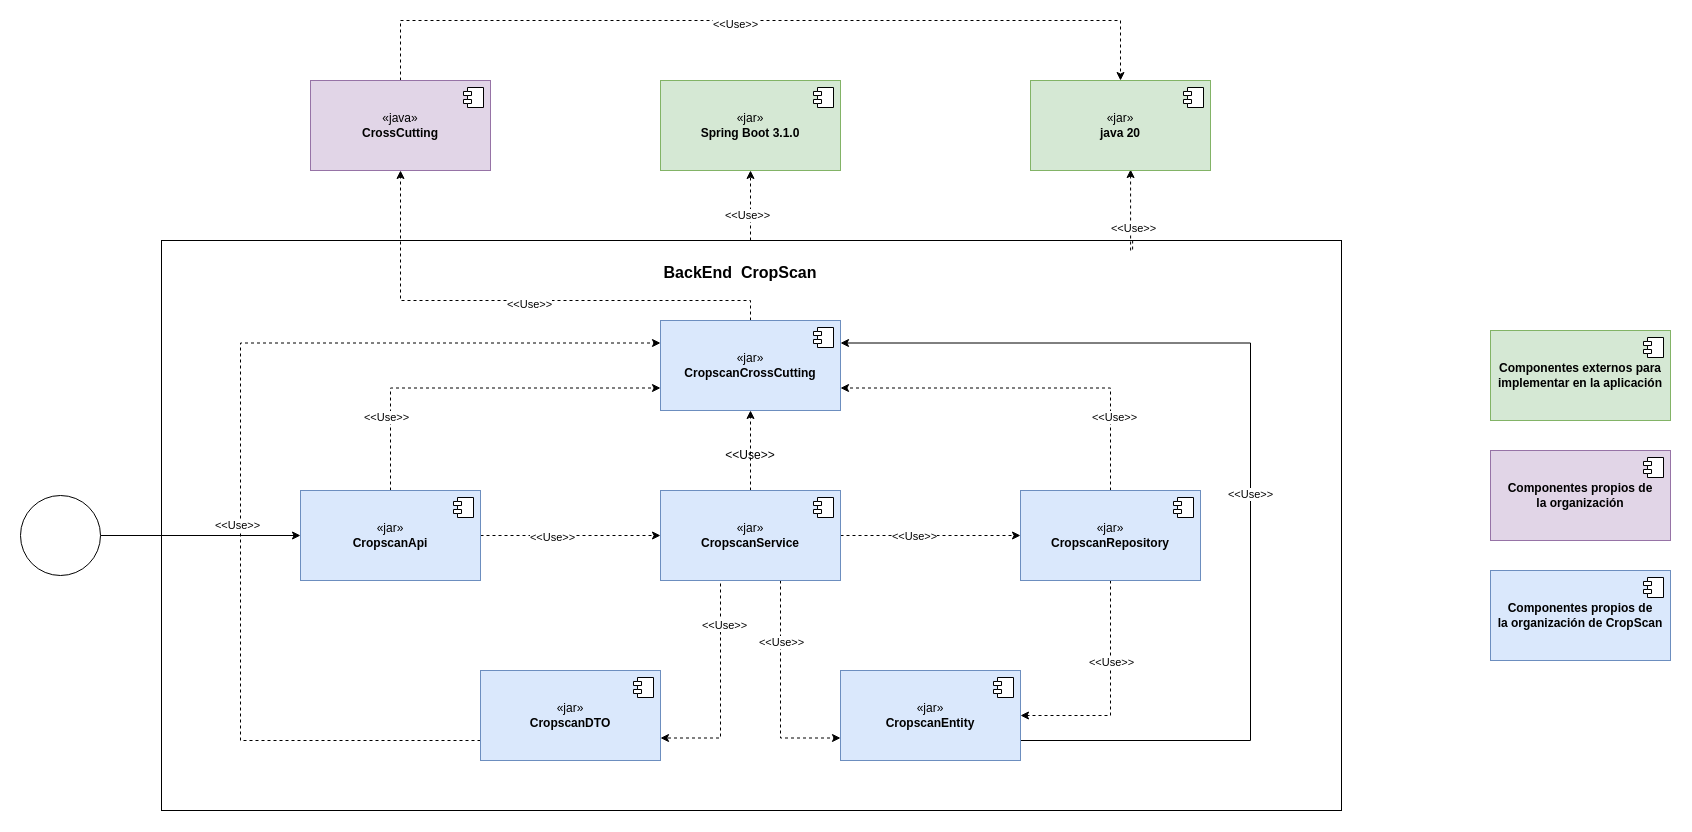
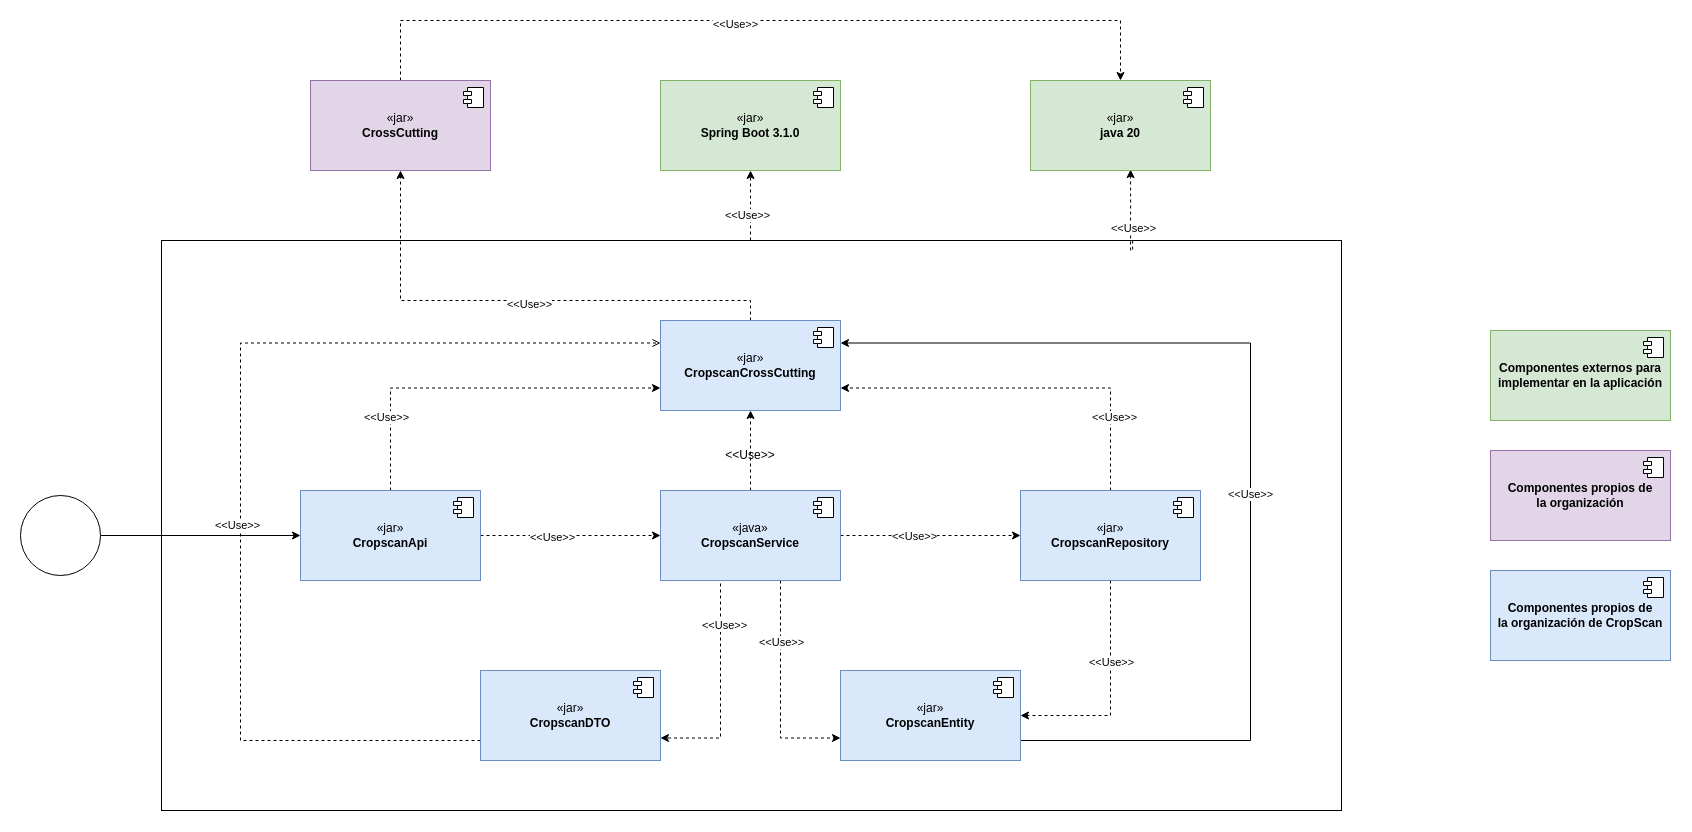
  <mxCell id="0" />
  <mxCell id="1" parent="0" />
  <mxCell id="2" style="edgeStyle=orthogonalEdgeStyle;rounded=0;orthogonalLoop=1;jettySize=auto;html=1;entryX=0;entryY=0.5;entryDx=0;entryDy=0;dashed=1;" parent="1" source="6" target="15" edge="1"><mxGeometry relative="1" as="geometry"><Array as="points"><mxPoint x="560" y="535" /><mxPoint x="560" y="535" /></Array></mxGeometry></mxCell>
  <mxCell id="3" value="&amp;lt;&amp;lt;Use&amp;gt;&amp;gt;" style="edgeLabel;html=1;align=center;verticalAlign=middle;resizable=0;points=[];" parent="2" vertex="1" connectable="0"><mxGeometry x="-0.209" y="-1" relative="1" as="geometry"><mxPoint as="offset" /></mxGeometry></mxCell>
  <mxCell id="4" style="edgeStyle=orthogonalEdgeStyle;rounded=0;orthogonalLoop=1;jettySize=auto;html=1;entryX=0;entryY=0.75;entryDx=0;entryDy=0;dashed=1;" parent="1" source="6" target="19" edge="1"><mxGeometry relative="1" as="geometry"><Array as="points"><mxPoint x="390" y="387" /></Array></mxGeometry></mxCell>
  <mxCell id="5" value="&amp;lt;&amp;lt;Use&amp;gt;&amp;gt;" style="edgeLabel;html=1;align=center;verticalAlign=middle;resizable=0;points=[];" parent="4" vertex="1" connectable="0"><mxGeometry x="-0.604" y="5" relative="1" as="geometry"><mxPoint as="offset" /></mxGeometry></mxCell>
  <mxCell id="6" value="«jar»&lt;br&gt;&lt;b&gt;CropscanApi&lt;/b&gt;" style="html=1;dropTarget=0;whiteSpace=wrap;fillColor=#dae8fc;strokeColor=#6c8ebf;" parent="1" vertex="1"><mxGeometry x="300" y="490" width="180" height="90" as="geometry" /></mxCell>
  <mxCell id="7" value="" style="shape=module;jettyWidth=8;jettyHeight=4;" parent="6" vertex="1"><mxGeometry x="1" width="20" height="20" relative="1" as="geometry"><mxPoint x="-27" y="7" as="offset" /></mxGeometry></mxCell>
  <mxCell id="8" style="edgeStyle=orthogonalEdgeStyle;rounded=0;orthogonalLoop=1;jettySize=auto;html=1;exitX=0.25;exitY=1;exitDx=0;exitDy=0;entryX=1;entryY=0.75;entryDx=0;entryDy=0;dashed=1;" parent="1" source="15" target="27" edge="1"><mxGeometry relative="1" as="geometry"><Array as="points"><mxPoint x="720" y="580" /><mxPoint x="720" y="737" /></Array></mxGeometry></mxCell>
  <mxCell id="9" value="&amp;lt;&amp;lt;Use&amp;gt;&amp;gt;" style="edgeLabel;html=1;align=center;verticalAlign=middle;resizable=0;points=[];" parent="8" vertex="1" connectable="0"><mxGeometry x="-0.493" y="3" relative="1" as="geometry"><mxPoint as="offset" /></mxGeometry></mxCell>
  <mxCell id="10" style="edgeStyle=orthogonalEdgeStyle;rounded=0;orthogonalLoop=1;jettySize=auto;html=1;entryX=0;entryY=0.75;entryDx=0;entryDy=0;dashed=1;" parent="1" source="15" target="23" edge="1"><mxGeometry relative="1" as="geometry"><Array as="points"><mxPoint x="780" y="737" /></Array></mxGeometry></mxCell>
  <mxCell id="11" value="&amp;lt;&amp;lt;Use&amp;gt;&amp;gt;" style="edgeLabel;html=1;align=center;verticalAlign=middle;resizable=0;points=[];" parent="10" vertex="1" connectable="0"><mxGeometry x="-0.426" relative="1" as="geometry"><mxPoint y="-1" as="offset" /></mxGeometry></mxCell>
  <mxCell id="12" style="edgeStyle=orthogonalEdgeStyle;rounded=0;orthogonalLoop=1;jettySize=auto;html=1;entryX=0;entryY=0.5;entryDx=0;entryDy=0;dashed=1;" parent="1" source="15" target="33" edge="1"><mxGeometry relative="1" as="geometry" /></mxCell>
  <mxCell id="13" value="&amp;lt;&amp;lt;Use&amp;gt;&amp;gt;" style="edgeLabel;html=1;align=center;verticalAlign=middle;resizable=0;points=[];" parent="12" vertex="1" connectable="0"><mxGeometry x="-0.192" relative="1" as="geometry"><mxPoint as="offset" /></mxGeometry></mxCell>
  <mxCell id="14" style="edgeStyle=orthogonalEdgeStyle;rounded=0;orthogonalLoop=1;jettySize=auto;html=1;entryX=0.5;entryY=1;entryDx=0;entryDy=0;dashed=1;" parent="1" source="15" target="19" edge="1"><mxGeometry relative="1" as="geometry" /></mxCell>
- <mxCell id="15" value="«jar»&lt;br&gt;&lt;b&gt;CropscanService&lt;/b&gt;" style="html=1;dropTarget=0;whiteSpace=wrap;fillColor=#dae8fc;strokeColor=#6c8ebf;" parent="1" vertex="1"><mxGeometry x="660" y="490" width="180" height="90" as="geometry" /></mxCell>
+ <mxCell id="15" value="«java»&lt;br&gt;&lt;b&gt;CropscanService&lt;/b&gt;" style="html=1;dropTarget=0;whiteSpace=wrap;fillColor=#dae8fc;strokeColor=#6c8ebf;" parent="1" vertex="1"><mxGeometry x="660" y="490" width="180" height="90" as="geometry" /></mxCell>
  <mxCell id="16" value="" style="shape=module;jettyWidth=8;jettyHeight=4;" parent="15" vertex="1"><mxGeometry x="1" width="20" height="20" relative="1" as="geometry"><mxPoint x="-27" y="7" as="offset" /></mxGeometry></mxCell>
  <mxCell id="17" style="edgeStyle=orthogonalEdgeStyle;rounded=0;orthogonalLoop=1;jettySize=auto;html=1;entryX=0.5;entryY=1;entryDx=0;entryDy=0;dashed=1;" parent="1" source="19" target="44" edge="1"><mxGeometry relative="1" as="geometry"><Array as="points"><mxPoint x="750" y="300" /><mxPoint x="400" y="300" /></Array></mxGeometry></mxCell>
  <mxCell id="18" value="&amp;lt;&amp;lt;Use&amp;gt;&amp;gt;" style="edgeLabel;html=1;align=center;verticalAlign=middle;resizable=0;points=[];" parent="17" vertex="1" connectable="0"><mxGeometry x="-0.032" y="3" relative="1" as="geometry"><mxPoint as="offset" /></mxGeometry></mxCell>
  <mxCell id="19" value="«jar»&lt;br&gt;&lt;b&gt;CropscanCrossCutting&lt;/b&gt;" style="html=1;dropTarget=0;whiteSpace=wrap;fillColor=#dae8fc;strokeColor=#6c8ebf;" parent="1" vertex="1"><mxGeometry x="660" y="320" width="180" height="90" as="geometry" /></mxCell>
  <mxCell id="20" value="" style="shape=module;jettyWidth=8;jettyHeight=4;" parent="19" vertex="1"><mxGeometry x="1" width="20" height="20" relative="1" as="geometry"><mxPoint x="-27" y="7" as="offset" /></mxGeometry></mxCell>
  <mxCell id="21" style="edgeStyle=orthogonalEdgeStyle;rounded=0;orthogonalLoop=1;jettySize=auto;html=1;entryX=1;entryY=0.25;entryDx=0;entryDy=0;dashed=0;" parent="1" source="23" target="19" edge="1"><mxGeometry relative="1" as="geometry"><mxPoint x="1250" y="300" as="targetPoint" /><Array as="points"><mxPoint x="1250" y="740" /><mxPoint x="1250" y="343" /></Array></mxGeometry></mxCell>
  <mxCell id="22" value="&amp;lt;&amp;lt;Use&amp;gt;&amp;gt;" style="edgeLabel;html=1;align=center;verticalAlign=middle;resizable=0;points=[];" parent="21" vertex="1" connectable="0"><mxGeometry x="-0.081" y="1" relative="1" as="geometry"><mxPoint as="offset" /></mxGeometry></mxCell>
  <mxCell id="23" value="«jar»&lt;br&gt;&lt;b&gt;CropscanEntity&lt;/b&gt;" style="html=1;dropTarget=0;whiteSpace=wrap;fillColor=#dae8fc;strokeColor=#6c8ebf;" parent="1" vertex="1"><mxGeometry x="840" y="670" width="180" height="90" as="geometry" /></mxCell>
  <mxCell id="24" value="" style="shape=module;jettyWidth=8;jettyHeight=4;" parent="23" vertex="1"><mxGeometry x="1" width="20" height="20" relative="1" as="geometry"><mxPoint x="-27" y="7" as="offset" /></mxGeometry></mxCell>
- <mxCell id="25" style="edgeStyle=orthogonalEdgeStyle;rounded=0;orthogonalLoop=1;jettySize=auto;html=1;entryX=0;entryY=0.25;entryDx=0;entryDy=0;dashed=1;" parent="1" source="27" target="19" edge="1"><mxGeometry relative="1" as="geometry"><mxPoint x="190" y="310" as="targetPoint" /><Array as="points"><mxPoint x="240" y="740" /><mxPoint x="240" y="343" /></Array></mxGeometry></mxCell>
+ <mxCell id="25" style="edgeStyle=orthogonalEdgeStyle;rounded=0;orthogonalLoop=1;jettySize=auto;html=1;entryX=0;entryY=0.25;entryDx=0;entryDy=0;dashed=1;endArrow=open;" parent="1" source="27" target="19" edge="1"><mxGeometry relative="1" as="geometry"><mxPoint x="190" y="310" as="targetPoint" /><Array as="points"><mxPoint x="240" y="740" /><mxPoint x="240" y="343" /></Array></mxGeometry></mxCell>
  <mxCell id="26" value="&amp;lt;&amp;lt;Use&amp;gt;&amp;gt;" style="edgeLabel;html=1;align=center;verticalAlign=middle;resizable=0;points=[];" parent="25" vertex="1" connectable="0"><mxGeometry x="-0.14" y="4" relative="1" as="geometry"><mxPoint y="-1" as="offset" /></mxGeometry></mxCell>
  <mxCell id="27" value="«jar»&lt;br&gt;&lt;b&gt;CropscanDTO&lt;/b&gt;" style="html=1;dropTarget=0;whiteSpace=wrap;fillColor=#dae8fc;strokeColor=#6c8ebf;" parent="1" vertex="1"><mxGeometry x="480" y="670" width="180" height="90" as="geometry" /></mxCell>
  <mxCell id="28" value="" style="shape=module;jettyWidth=8;jettyHeight=4;" parent="27" vertex="1"><mxGeometry x="1" width="20" height="20" relative="1" as="geometry"><mxPoint x="-27" y="7" as="offset" /></mxGeometry></mxCell>
  <mxCell id="29" style="edgeStyle=orthogonalEdgeStyle;rounded=0;orthogonalLoop=1;jettySize=auto;html=1;entryX=1;entryY=0.5;entryDx=0;entryDy=0;dashed=1;" parent="1" source="33" target="23" edge="1"><mxGeometry relative="1" as="geometry"><Array as="points"><mxPoint x="1110" y="715" /></Array></mxGeometry></mxCell>
  <mxCell id="30" value="&amp;lt;&amp;lt;Use&amp;gt;&amp;gt;" style="edgeLabel;html=1;align=center;verticalAlign=middle;resizable=0;points=[];" parent="29" vertex="1" connectable="0"><mxGeometry x="-0.268" relative="1" as="geometry"><mxPoint y="-1" as="offset" /></mxGeometry></mxCell>
  <mxCell id="31" style="edgeStyle=orthogonalEdgeStyle;rounded=0;orthogonalLoop=1;jettySize=auto;html=1;entryX=1;entryY=0.75;entryDx=0;entryDy=0;dashed=1;" parent="1" source="33" target="19" edge="1"><mxGeometry relative="1" as="geometry"><Array as="points"><mxPoint x="1110" y="387" /></Array></mxGeometry></mxCell>
  <mxCell id="32" value="&amp;lt;&amp;lt;Use&amp;gt;&amp;gt;" style="edgeLabel;html=1;align=center;verticalAlign=middle;resizable=0;points=[];" parent="31" vertex="1" connectable="0"><mxGeometry x="-0.604" y="-3" relative="1" as="geometry"><mxPoint as="offset" /></mxGeometry></mxCell>
  <mxCell id="33" value="«jar»&lt;br&gt;&lt;b&gt;CropscanRepository&lt;/b&gt;" style="html=1;dropTarget=0;whiteSpace=wrap;fillColor=#dae8fc;strokeColor=#6c8ebf;" parent="1" vertex="1"><mxGeometry x="1020" y="490" width="180" height="90" as="geometry" /></mxCell>
  <mxCell id="34" value="" style="shape=module;jettyWidth=8;jettyHeight=4;" parent="33" vertex="1"><mxGeometry x="1" width="20" height="20" relative="1" as="geometry"><mxPoint x="-27" y="7" as="offset" /></mxGeometry></mxCell>
  <mxCell id="35" value="&amp;lt;&amp;lt;Use&amp;gt;&amp;gt;" style="text;html=1;strokeColor=none;fillColor=none;align=center;verticalAlign=middle;whiteSpace=wrap;rounded=0;" parent="1" vertex="1"><mxGeometry x="720" y="440" width="60" height="30" as="geometry" /></mxCell>
  <mxCell id="36" style="edgeStyle=orthogonalEdgeStyle;rounded=0;orthogonalLoop=1;jettySize=auto;html=1;entryX=0.5;entryY=1;entryDx=0;entryDy=0;dashed=1;" parent="1" source="40" target="46" edge="1"><mxGeometry relative="1" as="geometry"><Array as="points"><mxPoint x="750" y="210" /><mxPoint x="750" y="210" /></Array></mxGeometry></mxCell>
  <mxCell id="37" value="&amp;lt;&amp;lt;Use&amp;gt;&amp;gt;" style="edgeLabel;html=1;align=center;verticalAlign=middle;resizable=0;points=[];" parent="36" vertex="1" connectable="0"><mxGeometry x="-0.271" y="4" relative="1" as="geometry"><mxPoint as="offset" /></mxGeometry></mxCell>
  <mxCell id="38" style="edgeStyle=orthogonalEdgeStyle;rounded=0;orthogonalLoop=1;jettySize=auto;html=1;entryX=0.556;entryY=0.989;entryDx=0;entryDy=0;entryPerimeter=0;exitX=0.823;exitY=0;exitDx=0;exitDy=0;exitPerimeter=0;dashed=1;" parent="1" source="40" target="48" edge="1"><mxGeometry relative="1" as="geometry"><mxPoint x="1130" y="240" as="sourcePoint" /><Array as="points"><mxPoint x="1130" y="250" /></Array></mxGeometry></mxCell>
  <mxCell id="39" value="&amp;lt;&amp;lt;Use&amp;gt;&amp;gt;" style="edgeLabel;html=1;align=center;verticalAlign=middle;resizable=0;points=[];" parent="38" vertex="1" connectable="0"><mxGeometry x="-0.259" y="-2" relative="1" as="geometry"><mxPoint as="offset" /></mxGeometry></mxCell>
  <mxCell id="40" value="" style="rounded=0;whiteSpace=wrap;html=1;fillColor=none;" parent="1" vertex="1"><mxGeometry x="161" y="240" width="1180" height="570" as="geometry" /></mxCell>
- <mxCell id="41" value="&lt;font style=&quot;font-size: 16px;&quot;&gt;BackEnd&amp;nbsp; CropScan&lt;/font&gt;" style="text;html=1;strokeColor=none;fillColor=none;align=center;verticalAlign=middle;whiteSpace=wrap;rounded=0;fontStyle=1" parent="1" vertex="1"><mxGeometry x="660" y="257" width="160" height="30" as="geometry" /></mxCell>
  <mxCell id="42" style="edgeStyle=orthogonalEdgeStyle;rounded=0;orthogonalLoop=1;jettySize=auto;html=1;entryX=0.5;entryY=0;entryDx=0;entryDy=0;dashed=1;" parent="1" source="44" target="48" edge="1"><mxGeometry relative="1" as="geometry"><Array as="points"><mxPoint x="400" y="20" /><mxPoint x="1120" y="20" /></Array></mxGeometry></mxCell>
  <mxCell id="43" value="&amp;lt;&amp;lt;Use&amp;gt;&amp;gt;" style="edgeLabel;html=1;align=center;verticalAlign=middle;resizable=0;points=[];" parent="42" vertex="1" connectable="0"><mxGeometry x="-0.062" y="-3" relative="1" as="geometry"><mxPoint as="offset" /></mxGeometry></mxCell>
- <mxCell id="44" value="«java»&lt;br&gt;&lt;b&gt;CrossCutting&lt;/b&gt;" style="html=1;dropTarget=0;whiteSpace=wrap;fillColor=#e1d5e7;strokeColor=#9673a6;" parent="1" vertex="1"><mxGeometry x="310" y="80" width="180" height="90" as="geometry" /></mxCell>
+ <mxCell id="44" value="«jar»&lt;br&gt;&lt;b&gt;CrossCutting&lt;/b&gt;" style="html=1;dropTarget=0;whiteSpace=wrap;fillColor=#e1d5e7;strokeColor=#9673a6;" parent="1" vertex="1"><mxGeometry x="310" y="80" width="180" height="90" as="geometry" /></mxCell>
  <mxCell id="45" value="" style="shape=module;jettyWidth=8;jettyHeight=4;" parent="44" vertex="1"><mxGeometry x="1" width="20" height="20" relative="1" as="geometry"><mxPoint x="-27" y="7" as="offset" /></mxGeometry></mxCell>
  <mxCell id="46" value="«jar»&lt;br&gt;&lt;b&gt;Spring Boot 3.1.0&lt;/b&gt;" style="html=1;dropTarget=0;whiteSpace=wrap;fillColor=#d5e8d4;strokeColor=#82b366;" parent="1" vertex="1"><mxGeometry x="660" y="80" width="180" height="90" as="geometry" /></mxCell>
  <mxCell id="47" value="" style="shape=module;jettyWidth=8;jettyHeight=4;" parent="46" vertex="1"><mxGeometry x="1" width="20" height="20" relative="1" as="geometry"><mxPoint x="-27" y="7" as="offset" /></mxGeometry></mxCell>
  <mxCell id="48" value="«jar»&lt;br&gt;&lt;b&gt;java 20&lt;/b&gt;" style="html=1;dropTarget=0;whiteSpace=wrap;fillColor=#d5e8d4;strokeColor=#82b366;" parent="1" vertex="1"><mxGeometry x="1030" y="80" width="180" height="90" as="geometry" /></mxCell>
  <mxCell id="49" value="" style="shape=module;jettyWidth=8;jettyHeight=4;" parent="48" vertex="1"><mxGeometry x="1" width="20" height="20" relative="1" as="geometry"><mxPoint x="-27" y="7" as="offset" /></mxGeometry></mxCell>
  <mxCell id="50" style="edgeStyle=orthogonalEdgeStyle;rounded=0;orthogonalLoop=1;jettySize=auto;html=1;entryX=0;entryY=0.5;entryDx=0;entryDy=0;" parent="1" source="51" target="6" edge="1"><mxGeometry relative="1" as="geometry" /></mxCell>
  <mxCell id="51" value="" style="ellipse;whiteSpace=wrap;html=1;aspect=fixed;" parent="1" vertex="1"><mxGeometry x="20" y="495" width="80" height="80" as="geometry" /></mxCell>
  <mxCell id="52" value="&lt;b&gt;Componentes externos para implementar en la&amp;nbsp;aplicación&lt;/b&gt;" style="html=1;dropTarget=0;whiteSpace=wrap;fillColor=#d5e8d4;strokeColor=#82b366;" parent="1" vertex="1"><mxGeometry x="1490" y="330" width="180" height="90" as="geometry" /></mxCell>
  <mxCell id="53" value="" style="shape=module;jettyWidth=8;jettyHeight=4;" parent="52" vertex="1"><mxGeometry x="1" width="20" height="20" relative="1" as="geometry"><mxPoint x="-27" y="7" as="offset" /></mxGeometry></mxCell>
  <mxCell id="54" value="&lt;b&gt;Componentes&amp;nbsp;propios de la&amp;nbsp;organización&lt;/b&gt;" style="html=1;dropTarget=0;whiteSpace=wrap;fillColor=#e1d5e7;strokeColor=#9673a6;" parent="1" vertex="1"><mxGeometry x="1490" y="450" width="180" height="90" as="geometry" /></mxCell>
  <mxCell id="55" value="" style="shape=module;jettyWidth=8;jettyHeight=4;" parent="54" vertex="1"><mxGeometry x="1" width="20" height="20" relative="1" as="geometry"><mxPoint x="-27" y="7" as="offset" /></mxGeometry></mxCell>
  <mxCell id="56" value="&lt;b&gt;Componentes&amp;nbsp;propios de la&amp;nbsp;organización de CropScan&lt;/b&gt;" style="html=1;dropTarget=0;whiteSpace=wrap;fillColor=#dae8fc;strokeColor=#6c8ebf;" parent="1" vertex="1"><mxGeometry x="1490" y="570" width="180" height="90" as="geometry" /></mxCell>
  <mxCell id="57" value="" style="shape=module;jettyWidth=8;jettyHeight=4;" parent="56" vertex="1"><mxGeometry x="1" width="20" height="20" relative="1" as="geometry"><mxPoint x="-27" y="7" as="offset" /></mxGeometry></mxCell>
